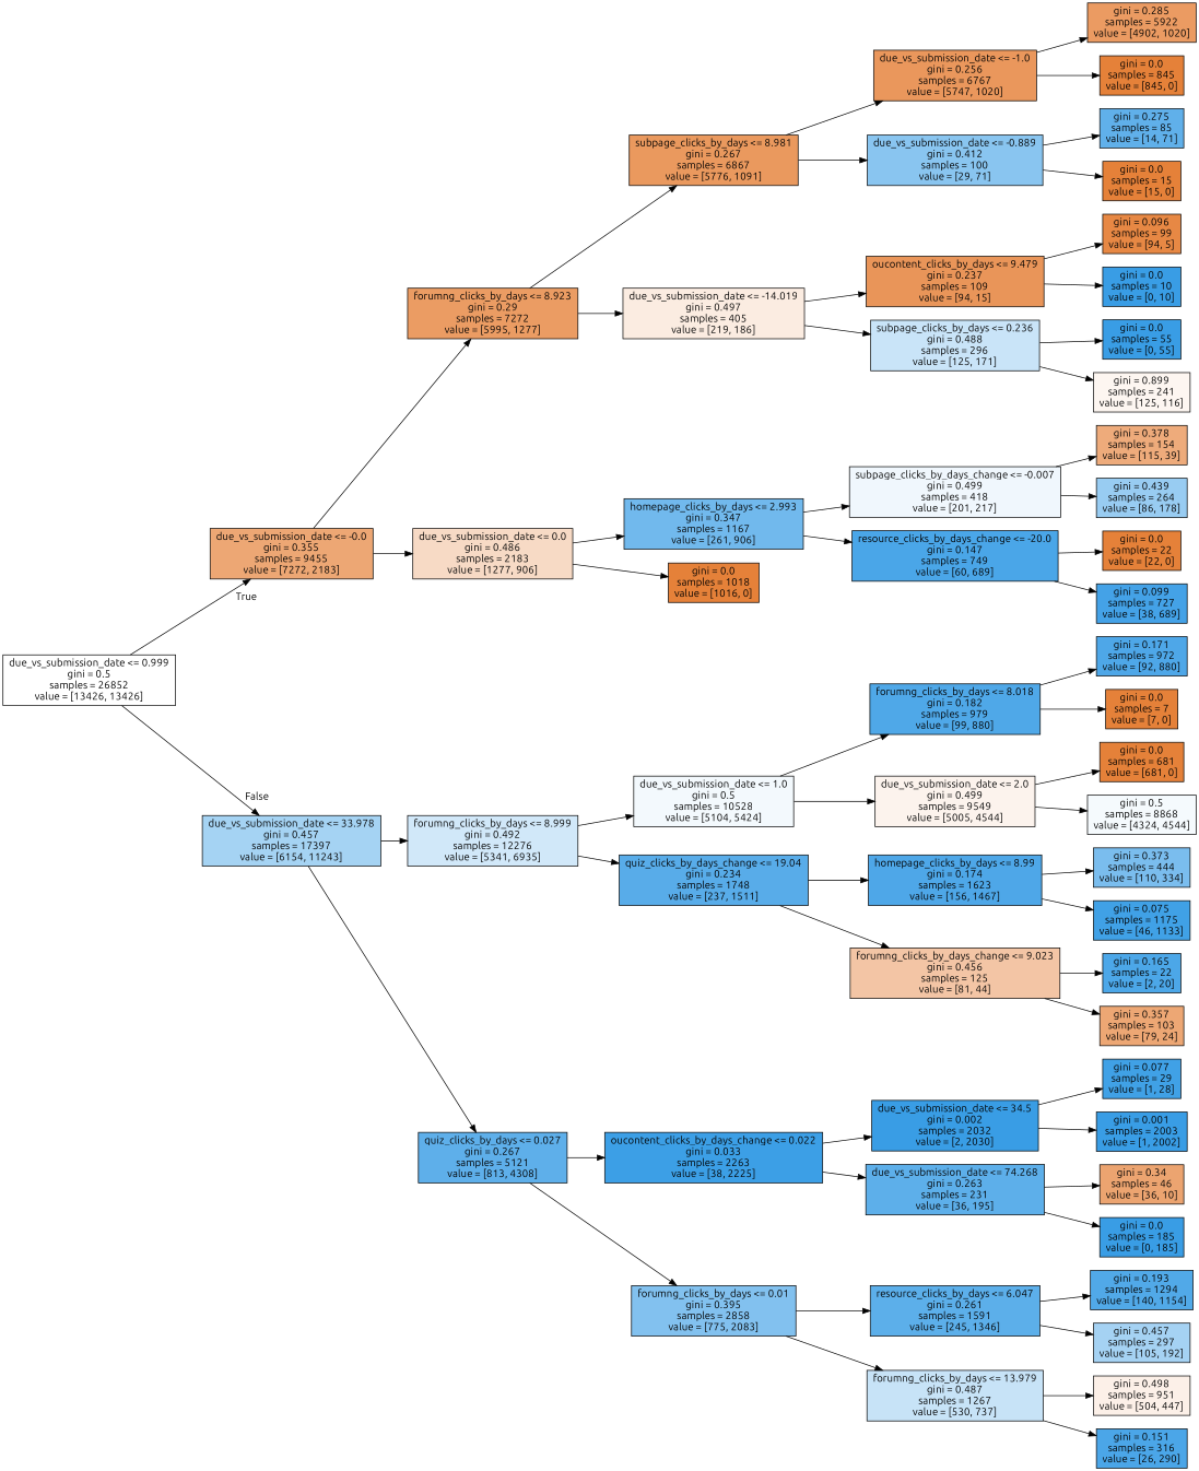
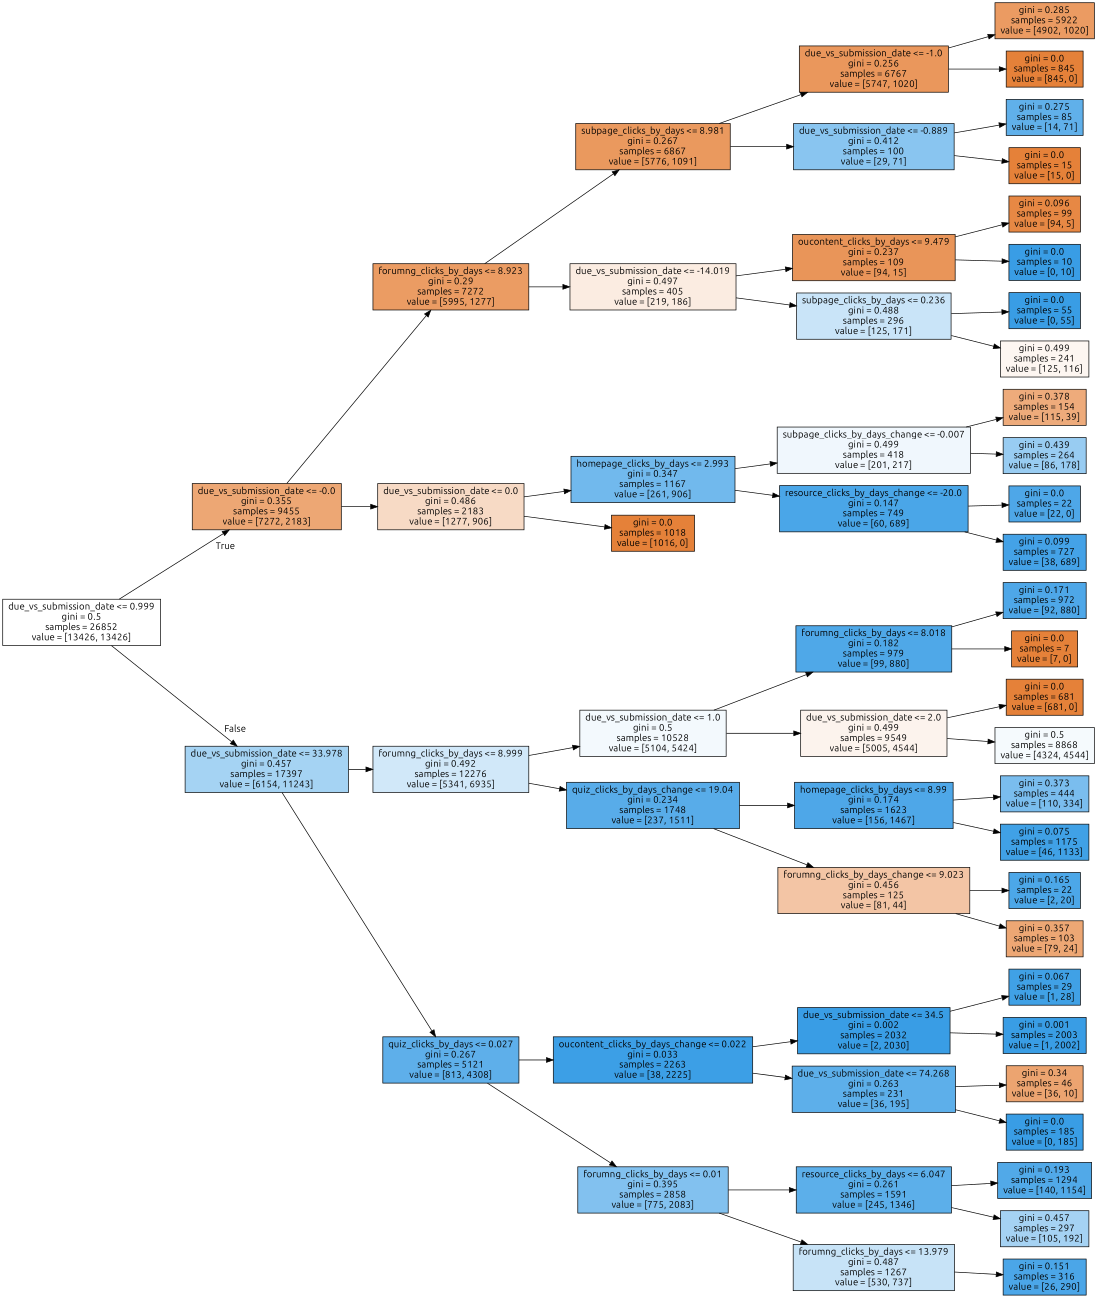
  digraph {
    fontname=Ubuntu
    rankdir=LR
    node [color=black fillcolor="#e58139ff" fontname=Ubuntu shape=box style=filled]
    edge [fontname=Ubuntu]
    n1 [fillcolor="#e5813900" label="due_vs_submission_date <= 0.999\ngini = 0.5\nsamples = 26852\nvalue = [13426, 13426]"]
    n2 [fillcolor="#e58139b2" label="due_vs_submission_date <= -0.0\ngini = 0.355\nsamples = 9455\nvalue = [7272, 2183]"]
    n3 [fillcolor="#399de573" label="due_vs_submission_date <= 33.978\ngini = 0.457\nsamples = 17397\nvalue = [6154, 11243]"]
    n4 [fillcolor="#e58139c9" label="forumng_clicks_by_days <= 8.923\ngini = 0.29\nsamples = 7272\nvalue = [5995, 1277]"]
    n5 [fillcolor="#e581394a" label="due_vs_submission_date <= 0.0\ngini = 0.486\nsamples = 2183\nvalue = [1277, 906]"]
    n6 [fillcolor="#399de53b" label="forumng_clicks_by_days <= 8.999\ngini = 0.492\nsamples = 12276\nvalue = [5341, 6935]"]
    n7 [fillcolor="#399de5cf" label="quiz_clicks_by_days <= 0.027\ngini = 0.267\nsamples = 5121\nvalue = [813, 4308]"]
    n8 [fillcolor="#e58139cf" label="subpage_clicks_by_days <= 8.981\ngini = 0.267\nsamples = 6867\nvalue = [5776, 1091]"]
    n9 [fillcolor="#e5813926" label="due_vs_submission_date <= -14.019\ngini = 0.497\nsamples = 405\nvalue = [219, 186]"]
    n10 [fillcolor="#399de5b6" label="homepage_clicks_by_days <= 2.993\ngini = 0.347\nsamples = 1167\nvalue = [261, 906]"]
    n11 [label="gini = 0.0\nsamples = 1018\nvalue = [1016, 0]"]
    n12 [fillcolor="#e58139d2" label="due_vs_submission_date <= -1.0\ngini = 0.256\nsamples = 6767\nvalue = [5747, 1020]"]
    n13 [fillcolor="#399de597" label="due_vs_submission_date <= -0.889\ngini = 0.412\nsamples = 100\nvalue = [29, 71]"]
    n14 [fillcolor="#e58139d6" label="oucontent_clicks_by_days <= 9.479\ngini = 0.237\nsamples = 109\nvalue = [94, 15]"]
    n15 [fillcolor="#399de545" label="subpage_clicks_by_days <= 0.236\ngini = 0.488\nsamples = 296\nvalue = [125, 171]"]
    n16 [fillcolor="#e58139ca" label="gini = 0.285\nsamples = 5922\nvalue = [4902, 1020]"]
    n17 [label="gini = 0.0\nsamples = 845\nvalue = [845, 0]"]
    n18 [fillcolor="#399de5cd" label="gini = 0.275\nsamples = 85\nvalue = [14, 71]"]
    n19 [label="gini = 0.0\nsamples = 15\nvalue = [15, 0]"]
    n20 [fillcolor="#e58139f1" label="gini = 0.096\nsamples = 99\nvalue = [94, 5]"]
    n21 [fillcolor="#399de5ff" label="gini = 0.0\nsamples = 10\nvalue = [0, 10]"]
    n22 [fillcolor="#399de5ff" label="gini = 0.0\nsamples = 55\nvalue = [0, 55]"]
-   n23 [fillcolor="#e5813912" label="gini = 0.899\nsamples = 241\nvalue = [125, 116]"]
+   n23 [fillcolor="#e5813912" label="gini = 0.499\nsamples = 241\nvalue = [125, 116]"]
    n24 [fillcolor="#399de513" label="subpage_clicks_by_days_change <= -0.007\ngini = 0.499\nsamples = 418\nvalue = [201, 217]"]
    n25 [fillcolor="#399de5e9" label="resource_clicks_by_days_change <= -20.0\ngini = 0.147\nsamples = 749\nvalue = [60, 689]"]
    n26 [fillcolor="#e58139a9" label="gini = 0.378\nsamples = 154\nvalue = [115, 39]"]
    n27 [fillcolor="#399de584" label="gini = 0.439\nsamples = 264\nvalue = [86, 178]"]
-   n28 [label="gini = 0.0\nsamples = 22\nvalue = [22, 0]"]
+   n28 [fillcolor="#399de5e4" label="gini = 0.0\nsamples = 22\nvalue = [22, 0]"]
    n29 [fillcolor="#399de5f1" label="gini = 0.099\nsamples = 727\nvalue = [38, 689]"]
    n30 [fillcolor="#399de50f" label="due_vs_submission_date <= 1.0\ngini = 0.5\nsamples = 10528\nvalue = [5104, 5424]"]
    n31 [fillcolor="#399de5d7" label="quiz_clicks_by_days_change <= 19.04\ngini = 0.234\nsamples = 1748\nvalue = [237, 1511]"]
    n32 [fillcolor="#399de5fb" label="oucontent_clicks_by_days_change <= 0.022\ngini = 0.033\nsamples = 2263\nvalue = [38, 2225]"]
    n33 [fillcolor="#399de5a0" label="forumng_clicks_by_days <= 0.01\ngini = 0.395\nsamples = 2858\nvalue = [775, 2083]"]
    n34 [fillcolor="#399de5e2" label="forumng_clicks_by_days <= 8.018\ngini = 0.182\nsamples = 979\nvalue = [99, 880]"]
    n35 [fillcolor="#e5813917" label="due_vs_submission_date <= 2.0\ngini = 0.499\nsamples = 9549\nvalue = [5005, 4544]"]
    n36 [fillcolor="#399de5e4" label="homepage_clicks_by_days <= 8.99\ngini = 0.174\nsamples = 1623\nvalue = [156, 1467]"]
    n37 [fillcolor="#e5813974" label="forumng_clicks_by_days_change <= 9.023\ngini = 0.456\nsamples = 125\nvalue = [81, 44]"]
    n38 [fillcolor="#399de5e4" label="gini = 0.171\nsamples = 972\nvalue = [92, 880]"]
    n39 [label="gini = 0.0\nsamples = 7\nvalue = [7, 0]"]
    n40 [label="gini = 0.0\nsamples = 681\nvalue = [681, 0]"]
    n41 [fillcolor="#399de50c" label="gini = 0.5\nsamples = 8868\nvalue = [4324, 4544]"]
    n42 [fillcolor="#399de5ab" label="gini = 0.373\nsamples = 444\nvalue = [110, 334]"]
    n43 [fillcolor="#399de5f5" label="gini = 0.075\nsamples = 1175\nvalue = [46, 1133]"]
    n44 [fillcolor="#399de5e6" label="gini = 0.165\nsamples = 22\nvalue = [2, 20]"]
    n45 [fillcolor="#e58139b2" label="gini = 0.357\nsamples = 103\nvalue = [79, 24]"]
    n46 [fillcolor="#399de5ff" label="due_vs_submission_date <= 34.5\ngini = 0.002\nsamples = 2032\nvalue = [2, 2030]"]
    n47 [fillcolor="#399de5d0" label="due_vs_submission_date <= 74.268\ngini = 0.263\nsamples = 231\nvalue = [36, 195]"]
    n48 [fillcolor="#399de5d1" label="resource_clicks_by_days <= 6.047\ngini = 0.261\nsamples = 1591\nvalue = [245, 1346]"]
    n49 [fillcolor="#399de548" label="forumng_clicks_by_days <= 13.979\ngini = 0.487\nsamples = 1267\nvalue = [530, 737]"]
-   n50 [fillcolor="#399de5f6" label="gini = 0.077\nsamples = 29\nvalue = [1, 28]"]
+   n50 [fillcolor="#399de5f6" label="gini = 0.067\nsamples = 29\nvalue = [1, 28]"]
    n51 [fillcolor="#399de5ff" label="gini = 0.001\nsamples = 2003\nvalue = [1, 2002]"]
    n52 [fillcolor="#e58139b8" label="gini = 0.34\nsamples = 46\nvalue = [36, 10]"]
    n53 [fillcolor="#399de5ff" label="gini = 0.0\nsamples = 185\nvalue = [0, 185]"]
    n54 [fillcolor="#399de5e0" label="gini = 0.193\nsamples = 1294\nvalue = [140, 1154]"]
    n55 [fillcolor="#399de574" label="gini = 0.457\nsamples = 297\nvalue = [105, 192]"]
-   n56 [fillcolor="#e581391d" label="gini = 0.498\nsamples = 951\nvalue = [504, 447]"]
    n57 [fillcolor="#399de5e8" label="gini = 0.151\nsamples = 316\nvalue = [26, 290]"]
    n1 -> n2 [headlabel=True labelangle=45 labeldistance=2.5]
    n1 -> n3 [headlabel=False labelangle=-45 labeldistance=2.5]
    n2 -> n4
    n2 -> n5
    n3 -> n6
    n3 -> n7
    n4 -> n8
    n4 -> n9
    n5 -> n10
    n5 -> n11
    n6 -> n30
    n6 -> n31
    n7 -> n32
    n7 -> n33
    n8 -> n12
    n8 -> n13
    n9 -> n14
    n9 -> n15
    n10 -> n24
    n10 -> n25
    n12 -> n16
    n12 -> n17
    n13 -> n18
    n13 -> n19
    n14 -> n20
    n14 -> n21
    n15 -> n22
    n15 -> n23
    n24 -> n26
    n24 -> n27
    n25 -> n28
    n25 -> n29
    n30 -> n34
    n30 -> n35
    n31 -> n36
    n31 -> n37
    n32 -> n46
    n32 -> n47
    n33 -> n48
    n33 -> n49
    n34 -> n38
    n34 -> n39
    n35 -> n40
    n35 -> n41
    n36 -> n42
    n36 -> n43
    n37 -> n44
    n37 -> n45
    n46 -> n50
    n46 -> n51
    n47 -> n52
    n47 -> n53
    n48 -> n54
    n48 -> n55
-   n49 -> n56
    n49 -> n57
  }
